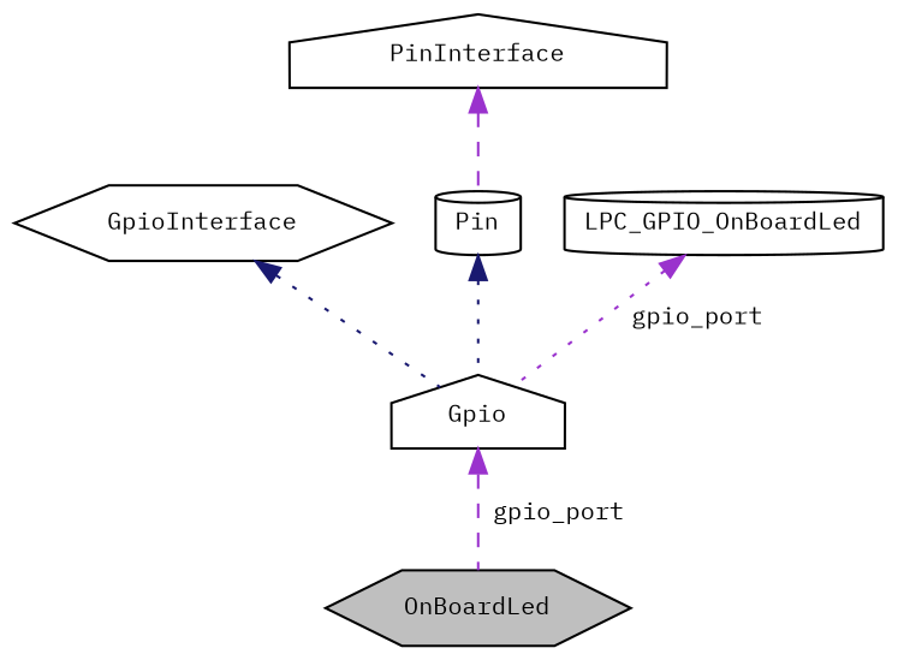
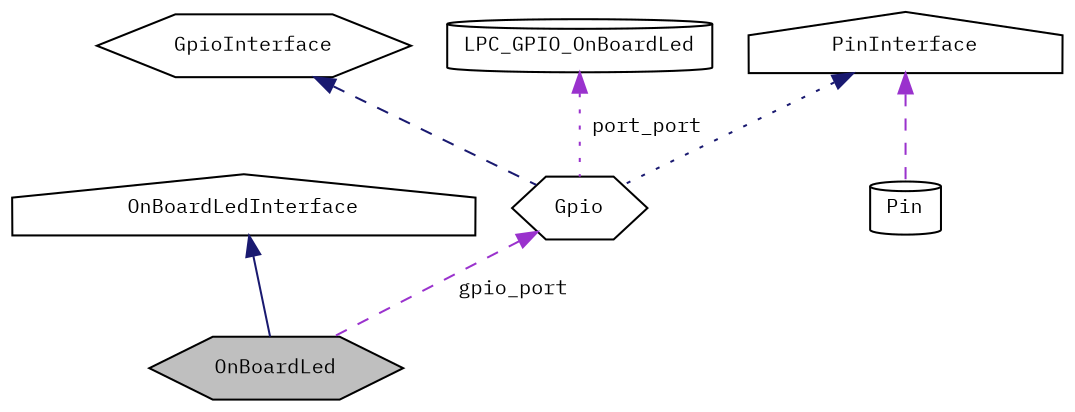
  digraph {
    fontname="IBM Plex Mono"
    node [color=black fillcolor=white fontname="IBM Plex Mono" fontsize=10 shape=hexagon style=filled]
    edge [color=midnightblue dir=back fontname="IBM Plex Mono" fontsize=10 labelfontname=Helvetica labelfontsize=10 style=dotted]
    n1 [fillcolor=grey75 fontcolor=black height=0.2 label=OnBoardLed width=0.4]
-   n3 [height=0.2 label=Gpio shape=house width=0.4]
+   n2 [height=0.2 label=OnBoardLedInterface shape=house width=0.4]
+   n3 [height=0.2 label=Gpio width=0.4]
    n4 [height=0.2 label=GpioInterface width=0.4]
    n5 [height=0.2 label=Pin shape=cylinder width=0.4]
    n6 [height=0.2 label=PinInterface shape=house width=0.4]
    n7 [height=0.2 label=LPC_GPIO_OnBoardLed shape=cylinder width=0.4]
+   n2 -> n1 [style=solid]
    n3 -> n1 [color=darkorchid3 label=" gpio_port" style=dashed]
-   n4 -> n3
-   n5 -> n3
+   n4 -> n3 [style=dashed]
+   n6 -> n3
    n6 -> n5 [color=darkorchid3 style=dashed]
-   n7 -> n3 [color=darkorchid3 label=" gpio_port"]
+   n7 -> n3 [color=darkorchid3 label=" port_port"]
  }
